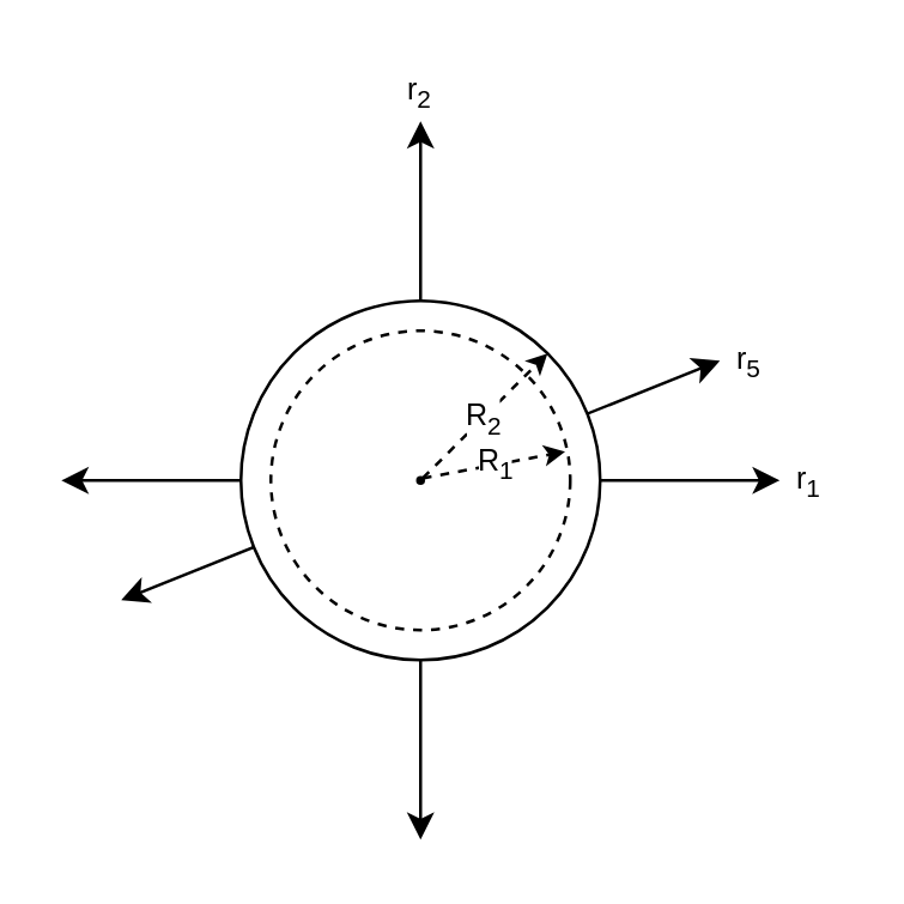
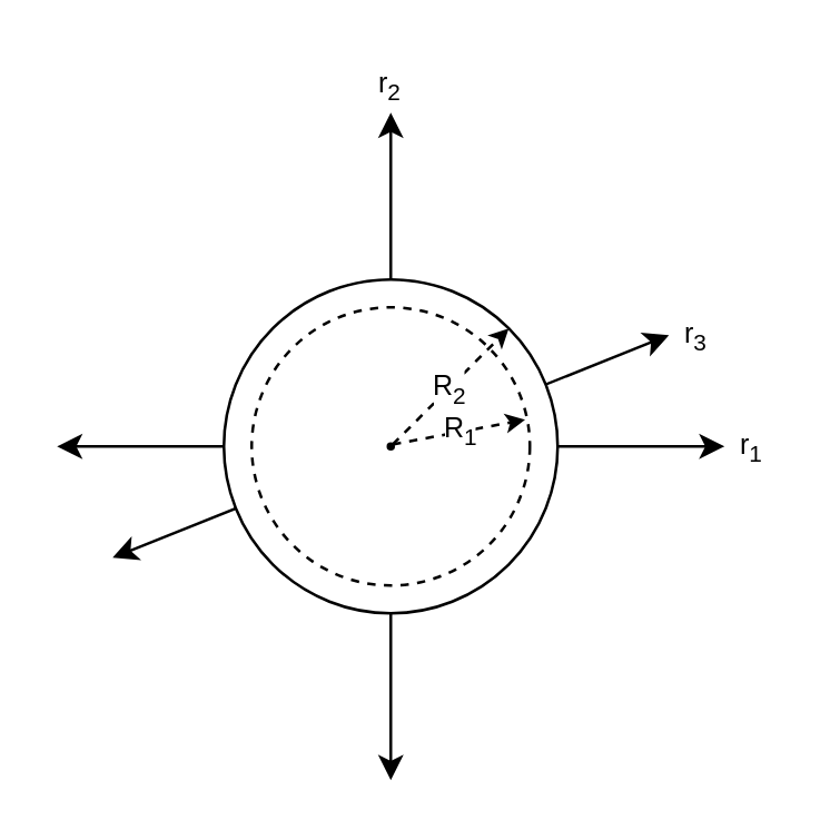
  <mxCell id="0" />
  <mxCell id="1" parent="0" />
  <mxCell id="2" value="" style="endArrow=classic;startArrow=classic;html=1;rounded=0;" edge="1" parent="1"><mxGeometry width="50" height="50" relative="1" as="geometry"><mxPoint y="160" as="sourcePoint" x="20" /><mxPoint x="260" y="160" as="targetPoint" /></mxGeometry></mxCell>
  <mxCell id="3" value="" style="endArrow=classic;startArrow=classic;html=1;rounded=0;" edge="1" parent="1"><mxGeometry width="50" height="50" relative="1" as="geometry"><mxPoint x="40" y="200" as="sourcePoint" /><mxPoint x="240" y="120" as="targetPoint" /></mxGeometry></mxCell>
  <mxCell id="4" value="" style="endArrow=classic;startArrow=classic;html=1;rounded=0;" edge="1" parent="1"><mxGeometry width="50" height="50" relative="1" as="geometry"><mxPoint x="140" y="280" as="sourcePoint" /><mxPoint x="140" y="40" as="targetPoint" /></mxGeometry></mxCell>
  <mxCell id="5" value="&lt;font style=&quot;font-size: 10px&quot;&gt;r&lt;sub&gt;1&lt;/sub&gt;&lt;/font&gt;" style="text;html=1;strokeColor=none;fillColor=none;align=center;verticalAlign=middle;whiteSpace=wrap;rounded=0;fontSize=10;" vertex="1" parent="1"><mxGeometry x="260" y="150" width="20" height="20" as="geometry" /></mxCell>
  <mxCell id="6" value="&lt;font style=&quot;font-size: 10px&quot;&gt;r&lt;sub&gt;2&lt;/sub&gt;&lt;/font&gt;" style="text;html=1;strokeColor=none;fillColor=none;align=center;verticalAlign=middle;whiteSpace=wrap;rounded=0;fontSize=10;" vertex="1" parent="1"><mxGeometry x="130" y="20" width="20" height="20" as="geometry" /></mxCell>
- <mxCell id="7" value="&lt;font style=&quot;font-size: 10px&quot;&gt;r&lt;sub&gt;5&lt;/sub&gt;&lt;/font&gt;" style="text;html=1;strokeColor=none;fillColor=none;align=center;verticalAlign=middle;whiteSpace=wrap;rounded=0;fontSize=10;" vertex="1" parent="1"><mxGeometry x="240" y="110" width="20" height="20" as="geometry" /></mxCell>
+ <mxCell id="7" value="&lt;font style=&quot;font-size: 10px&quot;&gt;r&lt;sub&gt;3&lt;/sub&gt;&lt;/font&gt;" style="text;html=1;strokeColor=none;fillColor=none;align=center;verticalAlign=middle;whiteSpace=wrap;rounded=0;fontSize=10;" vertex="1" parent="1"><mxGeometry x="240" y="110" width="20" height="20" as="geometry" /></mxCell>
  <mxCell id="8" value="" style="ellipse;whiteSpace=wrap;html=1;" vertex="1" parent="1"><mxGeometry x="80" y="100" width="120" height="120" as="geometry" /></mxCell>
  <mxCell id="9" value="" style="ellipse;whiteSpace=wrap;html=1;dashed=1;" vertex="1" parent="1"><mxGeometry x="90" y="110" width="100" height="100" as="geometry" /></mxCell>
  <mxCell id="10" value="" style="ellipse;whiteSpace=wrap;html=1;aspect=fixed;fontSize=10;fillColor=#000000;" vertex="1" parent="1"><mxGeometry x="139" y="159" width="2" height="2" as="geometry" /></mxCell>
  <mxCell id="11" value="" style="endArrow=classic;html=1;rounded=0;fontSize=10;entryX=1;entryY=0;entryDx=0;entryDy=0;exitX=1;exitY=0;exitDx=0;exitDy=0;endSize=4;startSize=4;dashed=1;" edge="1" parent="1" source="10" target="8"><mxGeometry width="50" height="50" relative="1" as="geometry"><mxPoint x="0" y="340" as="sourcePoint" /><mxPoint x="50" y="290" as="targetPoint" /></mxGeometry></mxCell>
  <mxCell id="12" value="R&lt;sub&gt;2&lt;/sub&gt;" style="edgeLabel;html=1;align=center;verticalAlign=middle;resizable=0;points=[];fontSize=10;" vertex="1" connectable="0" parent="11"><mxGeometry x="-0.006" y="1" relative="1" as="geometry"><mxPoint as="offset" /></mxGeometry></mxCell>
  <mxCell id="13" value="" style="endArrow=classic;html=1;rounded=0;fontSize=10;entryX=0.983;entryY=0.404;entryDx=0;entryDy=0;entryPerimeter=0;exitX=1;exitY=0;exitDx=0;exitDy=0;endSize=4;startSize=4;dashed=1;" edge="1" parent="1" source="10" target="9"><mxGeometry width="50" height="50" relative="1" as="geometry"><mxPoint x="150.707" y="169.293" as="sourcePoint" /><mxPoint x="200.04" y="140" as="targetPoint" /></mxGeometry></mxCell>
  <mxCell id="14" value="R&lt;sub&gt;1&lt;/sub&gt;" style="edgeLabel;html=1;align=center;verticalAlign=middle;resizable=0;points=[];fontSize=10;" vertex="1" connectable="0" parent="13"><mxGeometry x="-0.006" y="1" relative="1" as="geometry"><mxPoint as="offset" /></mxGeometry></mxCell>
